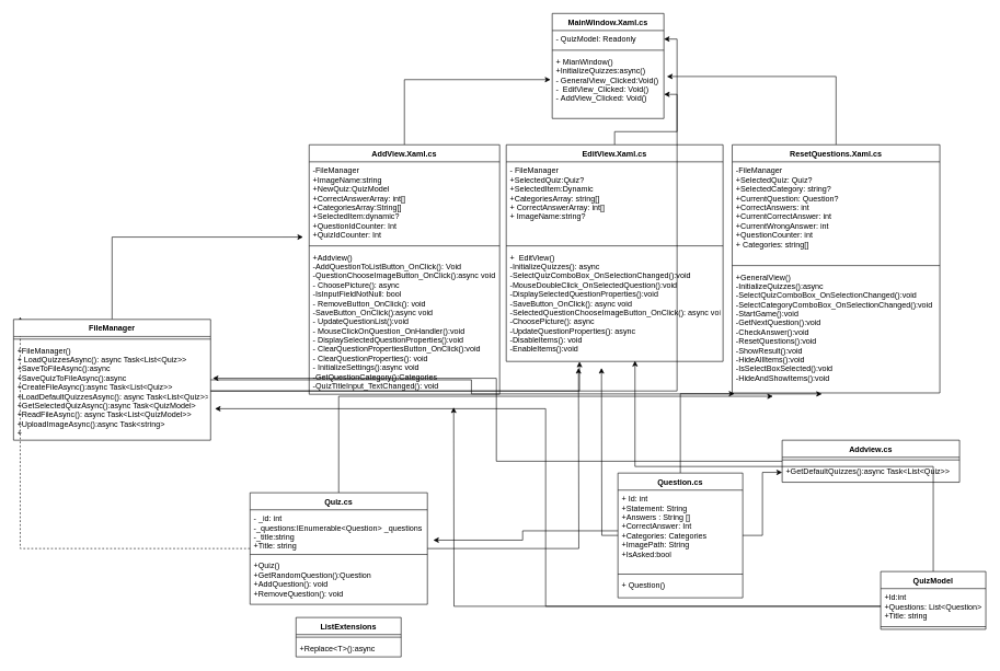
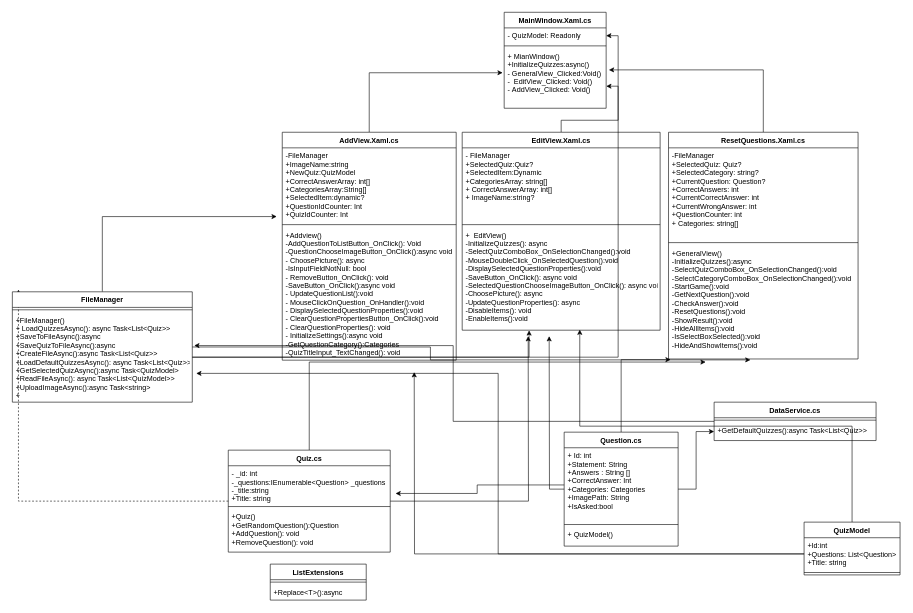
  <mxCell id="0" />
  <mxCell id="1" parent="0" />
  <mxCell id="2" value="MainWindow.Xaml.cs" style="swimlane;fontStyle=1;align=center;verticalAlign=top;childLayout=stackLayout;horizontal=1;startSize=26;horizontalStack=0;resizeParent=1;resizeParentMax=0;resizeLast=0;collapsible=1;marginBottom=0;" parent="1" vertex="1"><mxGeometry x="840" y="20" width="170" height="160" as="geometry" /></mxCell>
  <mxCell id="3" value="- QuizModel: Readonly" style="text;strokeColor=none;fillColor=none;align=left;verticalAlign=top;spacingLeft=4;spacingRight=4;overflow=hidden;rotatable=0;points=[[0,0.5],[1,0.5]];portConstraint=eastwest;" parent="2" vertex="1"><mxGeometry y="26" width="170" height="26" as="geometry" /></mxCell>
  <mxCell id="4" value="" style="line;strokeWidth=1;fillColor=none;align=left;verticalAlign=middle;spacingTop=-1;spacingLeft=3;spacingRight=3;rotatable=0;labelPosition=right;points=[];portConstraint=eastwest;strokeColor=inherit;" parent="2" vertex="1"><mxGeometry y="52" width="170" height="8" as="geometry" /></mxCell>
  <mxCell id="5" value="+ MianWindow()&#10;+InitializeQuizzes:async()&#10;- GeneralView_Clicked:Void()&#10;-  EditView_Clicked: Void()&#10;- AddView_Clicked: Void()" style="text;strokeColor=none;fillColor=none;align=left;verticalAlign=top;spacingLeft=4;spacingRight=4;overflow=hidden;rotatable=0;points=[[0,0.5],[1,0.5]];portConstraint=eastwest;" parent="2" vertex="1"><mxGeometry y="60" width="170" height="100" as="geometry" /></mxCell>
  <mxCell id="6" style="edgeStyle=orthogonalEdgeStyle;rounded=0;orthogonalLoop=1;jettySize=auto;html=1;" parent="1" source="9" target="46" edge="1"><mxGeometry relative="1" as="geometry" /></mxCell>
  <mxCell id="7" style="edgeStyle=orthogonalEdgeStyle;rounded=0;orthogonalLoop=1;jettySize=auto;html=1;entryX=0.011;entryY=1.006;entryDx=0;entryDy=0;entryPerimeter=0;" parent="1" source="9" target="29" edge="1"><mxGeometry relative="1" as="geometry" /></mxCell>
  <mxCell id="8" style="edgeStyle=orthogonalEdgeStyle;rounded=0;orthogonalLoop=1;jettySize=auto;html=1;" parent="1" source="9" edge="1"><mxGeometry relative="1" as="geometry"><mxPoint x="915" y="560" as="targetPoint" /></mxGeometry></mxCell>
  <mxCell id="9" value="Question.cs" style="swimlane;fontStyle=1;align=center;verticalAlign=top;childLayout=stackLayout;horizontal=1;startSize=26;horizontalStack=0;resizeParent=1;resizeParentMax=0;resizeLast=0;collapsible=1;marginBottom=0;" parent="1" vertex="1"><mxGeometry x="940" y="720" width="190" height="190" as="geometry" /></mxCell>
  <mxCell id="10" value="+ Id: int&#10;+Statement: String&#10;+Answers : String []&#10;+CorrectAnswer: Int&#10;+Categories: Categories&#10;+ImagePath: String&#10;+IsAsked:bool" style="text;strokeColor=none;fillColor=none;align=left;verticalAlign=top;spacingLeft=4;spacingRight=4;overflow=hidden;rotatable=0;points=[[0,0.5],[1,0.5]];portConstraint=eastwest;" parent="9" vertex="1"><mxGeometry y="26" width="190" height="124" as="geometry" /></mxCell>
  <mxCell id="11" value="" style="line;strokeWidth=1;fillColor=none;align=left;verticalAlign=middle;spacingTop=-1;spacingLeft=3;spacingRight=3;rotatable=0;labelPosition=right;points=[];portConstraint=eastwest;strokeColor=inherit;" parent="9" vertex="1"><mxGeometry y="150" width="190" height="8" as="geometry" /></mxCell>
- <mxCell id="12" value="+ Question() " style="text;strokeColor=none;fillColor=none;align=left;verticalAlign=top;spacingLeft=4;spacingRight=4;overflow=hidden;rotatable=0;points=[[0,0.5],[1,0.5]];portConstraint=eastwest;" parent="9" vertex="1"><mxGeometry y="158" width="190" height="32" as="geometry" /></mxCell>
+ <mxCell id="12" value="+ QuizModel() " style="text;strokeColor=none;fillColor=none;align=left;verticalAlign=top;spacingLeft=4;spacingRight=4;overflow=hidden;rotatable=0;points=[[0,0.5],[1,0.5]];portConstraint=eastwest;" parent="9" vertex="1"><mxGeometry y="158" width="190" height="32" as="geometry" /></mxCell>
  <mxCell id="13" style="edgeStyle=orthogonalEdgeStyle;rounded=0;orthogonalLoop=1;jettySize=auto;html=1;entryX=0.034;entryY=-0.02;entryDx=0;entryDy=0;entryPerimeter=0;dashed=1;" parent="1" source="16" target="40" edge="1"><mxGeometry relative="1" as="geometry" /></mxCell>
  <mxCell id="14" style="edgeStyle=orthogonalEdgeStyle;rounded=0;orthogonalLoop=1;jettySize=auto;html=1;" parent="1" source="16" edge="1"><mxGeometry relative="1" as="geometry"><mxPoint x="880" y="560" as="targetPoint" /></mxGeometry></mxCell>
  <mxCell id="15" style="edgeStyle=orthogonalEdgeStyle;rounded=0;orthogonalLoop=1;jettySize=auto;html=1;entryX=0.196;entryY=1.027;entryDx=0;entryDy=0;entryPerimeter=0;" parent="1" source="16" target="29" edge="1"><mxGeometry relative="1" as="geometry" /></mxCell>
  <mxCell id="16" value="Quiz.cs" style="swimlane;fontStyle=1;align=center;verticalAlign=top;childLayout=stackLayout;horizontal=1;startSize=26;horizontalStack=0;resizeParent=1;resizeParentMax=0;resizeLast=0;collapsible=1;marginBottom=0;" parent="1" vertex="1"><mxGeometry x="380" y="750" width="270" height="170" as="geometry" /></mxCell>
  <mxCell id="17" value="- _id: int&#10;-_questions:IEnumerable&lt;Question&gt; _questions&#10;-_title:string&#10;+Title: string" style="text;strokeColor=none;fillColor=none;align=left;verticalAlign=top;spacingLeft=4;spacingRight=4;overflow=hidden;rotatable=0;points=[[0,0.5],[1,0.5]];portConstraint=eastwest;" parent="16" vertex="1"><mxGeometry y="26" width="270" height="64" as="geometry" /></mxCell>
  <mxCell id="18" value="" style="line;strokeWidth=1;fillColor=none;align=left;verticalAlign=middle;spacingTop=-1;spacingLeft=3;spacingRight=3;rotatable=0;labelPosition=right;points=[];portConstraint=eastwest;strokeColor=inherit;" parent="16" vertex="1"><mxGeometry y="90" width="270" height="8" as="geometry" /></mxCell>
  <mxCell id="19" value="+Quiz()&#10;+GetRandomQuestion():Question&#10;+AddQuestion(): void&#10;+RemoveQuestion(): void" style="text;strokeColor=none;fillColor=none;align=left;verticalAlign=top;spacingLeft=4;spacingRight=4;overflow=hidden;rotatable=0;points=[[0,0.5],[1,0.5]];portConstraint=eastwest;" parent="16" vertex="1"><mxGeometry y="98" width="270" height="72" as="geometry" /></mxCell>
  <mxCell id="20" style="edgeStyle=orthogonalEdgeStyle;rounded=0;orthogonalLoop=1;jettySize=auto;html=1;entryX=1.001;entryY=0.632;entryDx=0;entryDy=0;entryPerimeter=0;" parent="1" source="21" target="5" edge="1"><mxGeometry relative="1" as="geometry" /></mxCell>
  <mxCell id="21" value="EditView.Xaml.cs" style="swimlane;fontStyle=1;align=center;verticalAlign=top;childLayout=stackLayout;horizontal=1;startSize=26;horizontalStack=0;resizeParent=1;resizeParentMax=0;resizeLast=0;collapsible=1;marginBottom=0;" parent="1" vertex="1"><mxGeometry x="770" y="220" width="330" height="330" as="geometry" /></mxCell>
  <mxCell id="22" value="- FileManager&#10;+SelectedQuiz:Quiz?&#10;+SelectedItem:Dynamic&#10;+CategoriesArray: string[]&#10;+ CorrectAnswerArray: int[]&#10;+ ImageName:string?" style="text;strokeColor=none;fillColor=none;align=left;verticalAlign=top;spacingLeft=4;spacingRight=4;overflow=hidden;rotatable=0;points=[[0,0.5],[1,0.5]];portConstraint=eastwest;" parent="21" vertex="1"><mxGeometry y="26" width="330" height="124" as="geometry" /></mxCell>
  <mxCell id="23" value="" style="line;strokeWidth=1;fillColor=none;align=left;verticalAlign=middle;spacingTop=-1;spacingLeft=3;spacingRight=3;rotatable=0;labelPosition=right;points=[];portConstraint=eastwest;strokeColor=inherit;" parent="21" vertex="1"><mxGeometry y="150" width="330" height="8" as="geometry" /></mxCell>
  <mxCell id="24" value="+  EditView()&#10;-InitializeQuizzes(): async&#10;-SelectQuizComboBox_OnSelectionChanged():void&#10;-MouseDoubleClick_OnSelectedQuestion():void&#10;-DisplaySelectedQuestionProperties():void&#10;-SaveButton_OnClick(): async void&#10;-SelectedQuestionChooseImageButton_OnClick(): async void&#10;-ChoosePicture(): async&#10;-UpdateQuestionProperties(): async&#10;-DisableItems(): void&#10;-EnableItems():void" style="text;strokeColor=none;fillColor=none;align=left;verticalAlign=top;spacingLeft=4;spacingRight=4;overflow=hidden;rotatable=0;points=[[0,0.5],[1,0.5]];portConstraint=eastwest;" parent="21" vertex="1"><mxGeometry y="158" width="330" height="172" as="geometry" /></mxCell>
  <mxCell id="25" style="edgeStyle=orthogonalEdgeStyle;rounded=0;orthogonalLoop=1;jettySize=auto;html=1;entryX=1.027;entryY=0.36;entryDx=0;entryDy=0;entryPerimeter=0;" parent="1" source="26" target="5" edge="1"><mxGeometry relative="1" as="geometry" /></mxCell>
  <mxCell id="26" value="ResetQuestions.Xaml.cs" style="swimlane;fontStyle=1;align=center;verticalAlign=top;childLayout=stackLayout;horizontal=1;startSize=26;horizontalStack=0;resizeParent=1;resizeParentMax=0;resizeLast=0;collapsible=1;marginBottom=0;" parent="1" vertex="1"><mxGeometry x="1114" y="220" width="316" height="378" as="geometry" /></mxCell>
  <mxCell id="27" value="-FileManager &#10;+SelectedQuiz: Quiz?&#10;+SelectedCategory: string?&#10;+CurrentQuestion: Question?&#10;+CorrectAnswers: int&#10;+CurrentCorrectAnswer: int&#10;+CurrentWrongAnswer: int&#10;+QuestionCounter: int&#10;+ Categories: string[]" style="text;strokeColor=none;fillColor=none;align=left;verticalAlign=top;spacingLeft=4;spacingRight=4;overflow=hidden;rotatable=0;points=[[0,0.5],[1,0.5]];portConstraint=eastwest;" parent="26" vertex="1"><mxGeometry y="26" width="316" height="154" as="geometry" /></mxCell>
  <mxCell id="28" value="" style="line;strokeWidth=1;fillColor=none;align=left;verticalAlign=middle;spacingTop=-1;spacingLeft=3;spacingRight=3;rotatable=0;labelPosition=right;points=[];portConstraint=eastwest;strokeColor=inherit;" parent="26" vertex="1"><mxGeometry y="180" width="316" height="8" as="geometry" /></mxCell>
  <mxCell id="29" value="+GeneralView()&#10;-InitializeQuizzes():async&#10;-SelectQuizComboBox_OnSelectionChanged():void&#10;-SelectCategoryComboBox_OnSelectionChanged():void&#10;-StartGame():void&#10;-GetNextQuestion():void&#10;-CheckAnswer():void&#10;-ResetQuestions():void&#10;-ShowResult():void&#10;-HideAllItems():void&#10;-IsSelectBoxSelected():void&#10;-HideAndShowItems():void" style="text;strokeColor=none;fillColor=none;align=left;verticalAlign=top;spacingLeft=4;spacingRight=4;overflow=hidden;rotatable=0;points=[[0,0.5],[1,0.5]];portConstraint=eastwest;" parent="26" vertex="1"><mxGeometry y="188" width="316" height="190" as="geometry" /></mxCell>
  <mxCell id="30" style="edgeStyle=orthogonalEdgeStyle;rounded=0;orthogonalLoop=1;jettySize=auto;html=1;entryX=-0.015;entryY=0.408;entryDx=0;entryDy=0;entryPerimeter=0;" parent="1" source="31" target="5" edge="1"><mxGeometry relative="1" as="geometry" /></mxCell>
  <mxCell id="31" value="AddView.Xaml.cs" style="swimlane;fontStyle=1;align=center;verticalAlign=top;childLayout=stackLayout;horizontal=1;startSize=26;horizontalStack=0;resizeParent=1;resizeParentMax=0;resizeLast=0;collapsible=1;marginBottom=0;" parent="1" vertex="1"><mxGeometry x="470" y="220" width="290" height="380" as="geometry" /></mxCell>
  <mxCell id="32" value="-FileManager&#10;+ImageName:string&#10;+NewQuiz:QuizModel&#10;+CorrectAnswerArray: int[]&#10;+CategoriesArray:String[]&#10;+SelectedItem:dynamic?&#10;+QuestionIdCounter: Int&#10;+QuizIdCounter: Int&#10;&#10;" style="text;strokeColor=none;fillColor=none;align=left;verticalAlign=top;spacingLeft=4;spacingRight=4;overflow=hidden;rotatable=0;points=[[0,0.5],[1,0.5]];portConstraint=eastwest;" parent="31" vertex="1"><mxGeometry y="26" width="290" height="124" as="geometry" /></mxCell>
  <mxCell id="33" value="" style="line;strokeWidth=1;fillColor=none;align=left;verticalAlign=middle;spacingTop=-1;spacingLeft=3;spacingRight=3;rotatable=0;labelPosition=right;points=[];portConstraint=eastwest;strokeColor=inherit;" parent="31" vertex="1"><mxGeometry y="150" width="290" height="8" as="geometry" /></mxCell>
  <mxCell id="34" value="+Addview()&#10;-AddQuestionToListButton_OnClick(): Void&#10;-QuestionChooseImageButton_OnClick():async void&#10;- ChoosePicture(): async&#10;-IsInputFieldNotNull: bool&#10;- RemoveButton_OnClick(): void&#10;-SaveButton_OnClick():async void&#10;- UpdateQuestionList():void&#10;- MouseClickOnQuestion_OnHandler():void&#10;- DisplaySelectedQuestionProperties():void&#10;- ClearQuestionPropertiesButton_OnClick():void&#10;- ClearQuestionProperties(): void&#10;- InitializeSettings():async void&#10;-GetQuestionCategory():Categories&#10;-QuizTitleInput_TextChanged(): void&#10;" style="text;strokeColor=none;fillColor=none;align=left;verticalAlign=top;spacingLeft=4;spacingRight=4;overflow=hidden;rotatable=0;points=[[0,0.5],[1,0.5]];portConstraint=eastwest;" parent="31" vertex="1"><mxGeometry y="158" width="290" height="222" as="geometry" /></mxCell>
  <mxCell id="35" value="ListExtensions" style="swimlane;fontStyle=1;align=center;verticalAlign=top;childLayout=stackLayout;horizontal=1;startSize=26;horizontalStack=0;resizeParent=1;resizeParentMax=0;resizeLast=0;collapsible=1;marginBottom=0;" parent="1" vertex="1"><mxGeometry x="450" y="940" width="160" height="60" as="geometry" /></mxCell>
  <mxCell id="36" value="" style="line;strokeWidth=1;fillColor=none;align=left;verticalAlign=middle;spacingTop=-1;spacingLeft=3;spacingRight=3;rotatable=0;labelPosition=right;points=[];portConstraint=eastwest;strokeColor=inherit;" parent="35" vertex="1"><mxGeometry y="26" width="160" height="8" as="geometry" /></mxCell>
  <mxCell id="37" value="+Replace&lt;T&gt;():async" style="text;strokeColor=none;fillColor=none;align=left;verticalAlign=top;spacingLeft=4;spacingRight=4;overflow=hidden;rotatable=0;points=[[0,0.5],[1,0.5]];portConstraint=eastwest;" parent="35" vertex="1"><mxGeometry y="34" width="160" height="26" as="geometry" /></mxCell>
  <mxCell id="38" style="edgeStyle=orthogonalEdgeStyle;rounded=0;orthogonalLoop=1;jettySize=auto;html=1;entryX=-0.032;entryY=0.924;entryDx=0;entryDy=0;entryPerimeter=0;" parent="1" source="40" target="32" edge="1"><mxGeometry relative="1" as="geometry" /></mxCell>
  <mxCell id="39" style="edgeStyle=orthogonalEdgeStyle;rounded=0;orthogonalLoop=1;jettySize=auto;html=1;entryX=0.432;entryY=1.008;entryDx=0;entryDy=0;entryPerimeter=0;" parent="1" source="40" target="29" edge="1"><mxGeometry relative="1" as="geometry" /></mxCell>
  <mxCell id="40" value="FileManager" style="swimlane;fontStyle=1;align=center;verticalAlign=top;childLayout=stackLayout;horizontal=1;startSize=26;horizontalStack=0;resizeParent=1;resizeParentMax=0;resizeLast=0;collapsible=1;marginBottom=0;" parent="1" vertex="1"><mxGeometry x="20" y="486" width="300" height="184" as="geometry" /></mxCell>
  <mxCell id="41" value="" style="line;strokeWidth=1;fillColor=none;align=left;verticalAlign=middle;spacingTop=-1;spacingLeft=3;spacingRight=3;rotatable=0;labelPosition=right;points=[];portConstraint=eastwest;strokeColor=inherit;" parent="40" vertex="1"><mxGeometry y="26" width="300" height="8" as="geometry" /></mxCell>
  <mxCell id="42" value="+FileManager()&#10;+ LoadQuizzesAsync(): async Task&lt;List&lt;Quiz&gt;&gt;&#10;+SaveToFileAsync():async&#10;+SaveQuizToFileAsync():async&#10;+CreateFileAsync():async Task&lt;List&lt;Quiz&gt;&gt;&#10;+LoadDefaultQuizzesAsync(): async Task&lt;List&lt;Quiz&gt;&gt;&#10;+GetSelectedQuizAsync():async Task&lt;QuizModel&gt; &#10;+ReadFileAsync(): async Task&lt;List&lt;QuizModel&gt;&gt;&#10;+UploadImageAsync():async Task&lt;string&gt;&#10;+&#10;&#10;" style="text;strokeColor=none;fillColor=none;align=left;verticalAlign=top;spacingLeft=4;spacingRight=4;overflow=hidden;rotatable=0;points=[[0,0.5],[1,0.5]];portConstraint=eastwest;" parent="40" vertex="1"><mxGeometry y="34" width="300" height="150" as="geometry" /></mxCell>
  <mxCell id="43" style="edgeStyle=orthogonalEdgeStyle;rounded=0;orthogonalLoop=1;jettySize=auto;html=1;entryX=1.011;entryY=0.371;entryDx=0;entryDy=0;entryPerimeter=0;" parent="1" source="44" target="42" edge="1"><mxGeometry relative="1" as="geometry" /></mxCell>
- <mxCell id="44" value="Addview.cs" style="swimlane;fontStyle=1;align=center;verticalAlign=top;childLayout=stackLayout;horizontal=1;startSize=26;horizontalStack=0;resizeParent=1;resizeParentMax=0;resizeLast=0;collapsible=1;marginBottom=0;" parent="1" vertex="1"><mxGeometry x="1190" y="670" width="270" height="64" as="geometry" /></mxCell>
+ <mxCell id="44" value="DataService.cs" style="swimlane;fontStyle=1;align=center;verticalAlign=top;childLayout=stackLayout;horizontal=1;startSize=26;horizontalStack=0;resizeParent=1;resizeParentMax=0;resizeLast=0;collapsible=1;marginBottom=0;" parent="1" vertex="1"><mxGeometry x="1190" y="670" width="270" height="64" as="geometry" /></mxCell>
  <mxCell id="45" value="" style="line;strokeWidth=1;fillColor=none;align=left;verticalAlign=middle;spacingTop=-1;spacingLeft=3;spacingRight=3;rotatable=0;labelPosition=right;points=[];portConstraint=eastwest;strokeColor=inherit;" parent="44" vertex="1"><mxGeometry y="26" width="270" height="8" as="geometry" /></mxCell>
  <mxCell id="46" value="+GetDefaultQuizzes():async Task&lt;List&lt;Quiz&gt;&gt;" style="text;strokeColor=none;fillColor=none;align=left;verticalAlign=top;spacingLeft=4;spacingRight=4;overflow=hidden;rotatable=0;points=[[0,0.5],[1,0.5]];portConstraint=eastwest;" parent="44" vertex="1"><mxGeometry y="34" width="270" height="30" as="geometry" /></mxCell>
  <mxCell id="47" style="edgeStyle=orthogonalEdgeStyle;rounded=0;orthogonalLoop=1;jettySize=auto;html=1;entryX=0.594;entryY=0.995;entryDx=0;entryDy=0;entryPerimeter=0;" parent="1" source="48" target="24" edge="1"><mxGeometry relative="1" as="geometry" /></mxCell>
  <mxCell id="48" value="QuizModel" style="swimlane;fontStyle=1;align=center;verticalAlign=top;childLayout=stackLayout;horizontal=1;startSize=26;horizontalStack=0;resizeParent=1;resizeParentMax=0;resizeLast=0;collapsible=1;marginBottom=0;" parent="1" vertex="1"><mxGeometry x="1340" y="870" width="160" height="88" as="geometry" /></mxCell>
  <mxCell id="49" value="+Id:int&#10;+Questions: List&lt;Question&gt;&#10;+Title: string" style="text;strokeColor=none;fillColor=none;align=left;verticalAlign=top;spacingLeft=4;spacingRight=4;overflow=hidden;rotatable=0;points=[[0,0.5],[1,0.5]];portConstraint=eastwest;" parent="48" vertex="1"><mxGeometry y="26" width="160" height="54" as="geometry" /></mxCell>
  <mxCell id="50" value="" style="line;strokeWidth=1;fillColor=none;align=left;verticalAlign=middle;spacingTop=-1;spacingLeft=3;spacingRight=3;rotatable=0;labelPosition=right;points=[];portConstraint=eastwest;strokeColor=inherit;" parent="48" vertex="1"><mxGeometry y="80" width="160" height="8" as="geometry" /></mxCell>
  <mxCell id="51" style="edgeStyle=orthogonalEdgeStyle;rounded=0;orthogonalLoop=1;jettySize=auto;html=1;entryX=1.033;entryY=0.722;entryDx=0;entryDy=0;entryPerimeter=0;" parent="1" source="10" target="17" edge="1"><mxGeometry relative="1" as="geometry" /></mxCell>
  <mxCell id="52" style="edgeStyle=orthogonalEdgeStyle;rounded=0;orthogonalLoop=1;jettySize=auto;html=1;entryX=1.022;entryY=0.68;entryDx=0;entryDy=0;entryPerimeter=0;" parent="1" source="49" target="42" edge="1"><mxGeometry relative="1" as="geometry" /></mxCell>
  <mxCell id="53" style="edgeStyle=orthogonalEdgeStyle;rounded=0;orthogonalLoop=1;jettySize=auto;html=1;" parent="1" source="49" edge="1"><mxGeometry relative="1" as="geometry"><mxPoint x="690" y="620" as="targetPoint" /></mxGeometry></mxCell>
  <mxCell id="54" style="edgeStyle=orthogonalEdgeStyle;rounded=0;orthogonalLoop=1;jettySize=auto;html=1;entryX=1;entryY=0.5;entryDx=0;entryDy=0;" parent="1" source="42" target="3" edge="1"><mxGeometry relative="1" as="geometry" /></mxCell>
  <mxCell id="55" style="edgeStyle=orthogonalEdgeStyle;rounded=0;orthogonalLoop=1;jettySize=auto;html=1;entryX=0.338;entryY=1.002;entryDx=0;entryDy=0;entryPerimeter=0;" parent="1" source="42" target="24" edge="1"><mxGeometry relative="1" as="geometry" /></mxCell>
